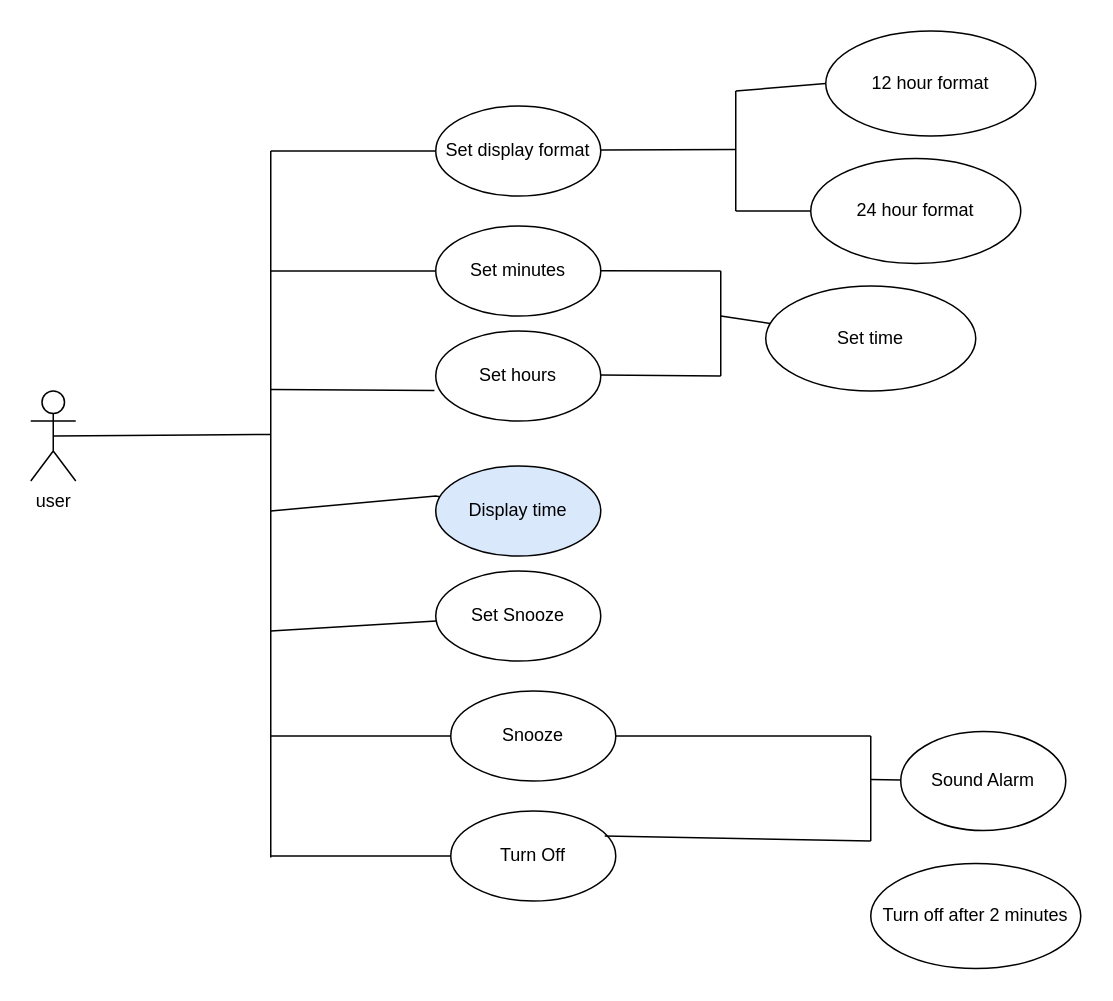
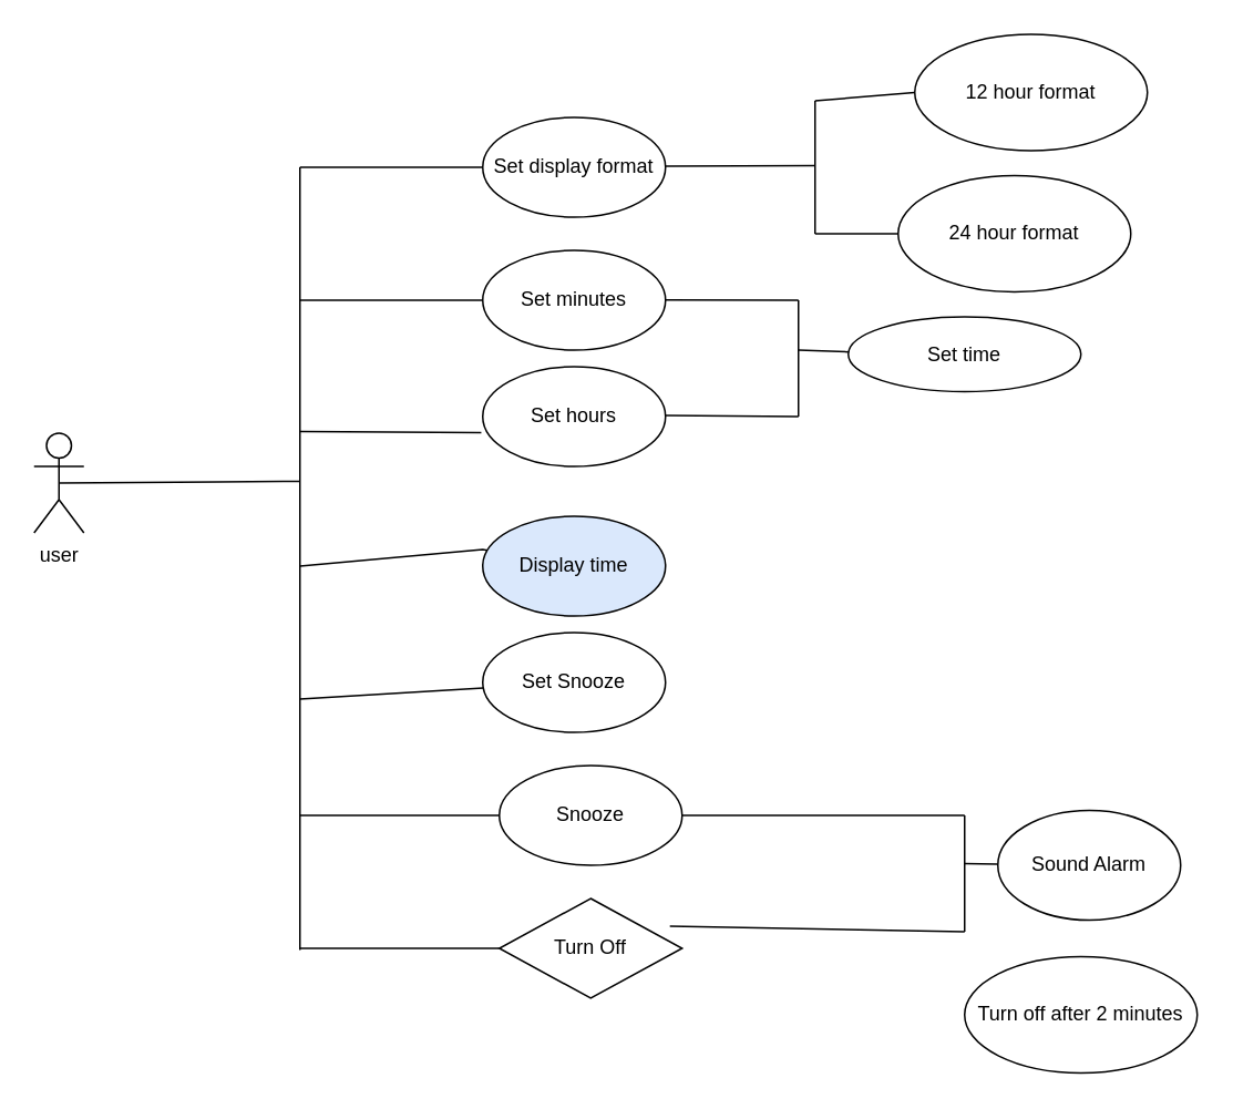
  <mxCell id="0" />
  <mxCell id="1" parent="0" />
  <mxCell id="2" value="user" style="shape=umlActor;html=1;verticalLabelPosition=bottom;verticalAlign=top;align=center;" vertex="1" parent="1"><mxGeometry x="20" y="260" width="30" height="60" as="geometry" /></mxCell>
  <mxCell id="3" value="" style="edgeStyle=none;html=1;endArrow=none;verticalAlign=bottom;rounded=0;exitX=0.5;exitY=0.5;exitDx=0;exitDy=0;exitPerimeter=0;" edge="1" parent="1" source="2"><mxGeometry width="160" relative="1" as="geometry"><mxPoint x="60" y="289.33" as="sourcePoint" /><mxPoint x="180" y="289" as="targetPoint" /><Array as="points"><mxPoint x="130" y="289.33" /></Array></mxGeometry></mxCell>
  <mxCell id="4" value="" style="edgeStyle=none;html=1;endArrow=none;verticalAlign=bottom;rounded=0;entryX=-0.008;entryY=0.66;entryDx=0;entryDy=0;entryPerimeter=0;" edge="1" parent="1" target="15"><mxGeometry width="160" relative="1" as="geometry"><mxPoint x="180" y="259" as="sourcePoint" /><mxPoint x="370" y="258.67" as="targetPoint" /></mxGeometry></mxCell>
  <mxCell id="5" value="" style="edgeStyle=none;html=1;endArrow=none;verticalAlign=bottom;rounded=0;" edge="1" parent="1" target="14"><mxGeometry width="160" relative="1" as="geometry"><mxPoint x="180" y="180" as="sourcePoint" /><mxPoint x="370" y="180" as="targetPoint" /></mxGeometry></mxCell>
  <mxCell id="6" value="" style="edgeStyle=none;html=1;endArrow=none;verticalAlign=bottom;rounded=0;" edge="1" parent="1" target="13"><mxGeometry width="160" relative="1" as="geometry"><mxPoint x="180" y="100" as="sourcePoint" /><mxPoint x="370" y="100" as="targetPoint" /></mxGeometry></mxCell>
  <mxCell id="7" value="" style="edgeStyle=none;html=1;endArrow=none;verticalAlign=bottom;rounded=0;" edge="1" parent="1" target="16"><mxGeometry width="160" relative="1" as="geometry"><mxPoint x="180" y="340" as="sourcePoint" /><mxPoint x="380" y="340" as="targetPoint" /><Array as="points"><mxPoint x="290" y="330" /></Array></mxGeometry></mxCell>
  <mxCell id="8" value="" style="edgeStyle=none;html=1;endArrow=none;verticalAlign=bottom;rounded=0;" edge="1" parent="1" target="17"><mxGeometry width="160" relative="1" as="geometry"><mxPoint x="180" y="420" as="sourcePoint" /><mxPoint x="380" y="420" as="targetPoint" /></mxGeometry></mxCell>
  <mxCell id="9" value="" style="edgeStyle=none;html=1;endArrow=none;verticalAlign=bottom;rounded=0;" edge="1" parent="1" target="18"><mxGeometry width="160" relative="1" as="geometry"><mxPoint x="180" y="490" as="sourcePoint" /><mxPoint x="380" y="490" as="targetPoint" /></mxGeometry></mxCell>
  <mxCell id="10" value="" style="edgeStyle=none;html=1;endArrow=none;verticalAlign=bottom;rounded=0;" edge="1" parent="1" target="19"><mxGeometry width="160" relative="1" as="geometry"><mxPoint x="180" y="570" as="sourcePoint" /><mxPoint x="370" y="570" as="targetPoint" /></mxGeometry></mxCell>
  <mxCell id="11" value="" style="edgeStyle=none;html=1;endArrow=none;verticalAlign=bottom;rounded=0;" edge="1" parent="1"><mxGeometry width="160" relative="1" as="geometry"><mxPoint x="180" y="100" as="sourcePoint" /><mxPoint x="180" y="290" as="targetPoint" /></mxGeometry></mxCell>
  <mxCell id="12" value="" style="edgeStyle=none;html=1;endArrow=none;verticalAlign=bottom;rounded=0;" edge="1" parent="1"><mxGeometry width="160" relative="1" as="geometry"><mxPoint x="180" y="290" as="sourcePoint" /><mxPoint x="180" y="571.032" as="targetPoint" /></mxGeometry></mxCell>
  <mxCell id="13" value="Set display format" style="ellipse;whiteSpace=wrap;html=1;" vertex="1" parent="1"><mxGeometry x="290" y="70" width="110" height="60" as="geometry" /></mxCell>
  <mxCell id="14" value="Set minutes" style="ellipse;whiteSpace=wrap;html=1;" vertex="1" parent="1"><mxGeometry x="290" y="150" width="110" height="60" as="geometry" /></mxCell>
  <mxCell id="15" value="Set hours" style="ellipse;whiteSpace=wrap;html=1;" vertex="1" parent="1"><mxGeometry x="290" y="220" width="110" height="60" as="geometry" /></mxCell>
  <mxCell id="16" value="Display time" style="ellipse;whiteSpace=wrap;html=1;fillColor=#dae8fc;" vertex="1" parent="1"><mxGeometry x="290" y="310" width="110" height="60" as="geometry" /></mxCell>
  <mxCell id="17" value="Set Snooze" style="ellipse;whiteSpace=wrap;html=1;" vertex="1" parent="1"><mxGeometry x="290" y="380" width="110" height="60" as="geometry" /></mxCell>
  <mxCell id="18" value="Snooze" style="ellipse;whiteSpace=wrap;html=1;" vertex="1" parent="1"><mxGeometry x="300" y="460" width="110" height="60" as="geometry" /></mxCell>
- <mxCell id="19" value="Turn Off" style="ellipse;whiteSpace=wrap;html=1;" vertex="1" parent="1"><mxGeometry x="300" y="540" width="110" height="60" as="geometry" /></mxCell>
+ <mxCell id="19" value="Turn Off" style="rhombus;whiteSpace=wrap;html=1;" vertex="1" parent="1"><mxGeometry x="300" y="540" width="110" height="60" as="geometry" /></mxCell>
  <mxCell id="20" value="" style="edgeStyle=none;html=1;endArrow=none;verticalAlign=bottom;rounded=0;" edge="1" parent="1" source="18"><mxGeometry width="160" relative="1" as="geometry"><mxPoint x="510" y="480" as="sourcePoint" /><mxPoint x="580" y="490" as="targetPoint" /></mxGeometry></mxCell>
  <mxCell id="21" value="" style="edgeStyle=none;html=1;endArrow=none;verticalAlign=bottom;rounded=0;exitX=0.933;exitY=0.279;exitDx=0;exitDy=0;exitPerimeter=0;" edge="1" parent="1" source="19"><mxGeometry width="160" relative="1" as="geometry"><mxPoint x="520" y="560" as="sourcePoint" /><mxPoint x="580" y="560" as="targetPoint" /></mxGeometry></mxCell>
  <mxCell id="22" value="" style="edgeStyle=none;html=1;endArrow=none;verticalAlign=bottom;rounded=0;" edge="1" parent="1"><mxGeometry width="160" relative="1" as="geometry"><mxPoint x="580" y="490" as="sourcePoint" /><mxPoint x="580" y="560" as="targetPoint" /></mxGeometry></mxCell>
  <mxCell id="23" value="" style="edgeStyle=none;html=1;endArrow=none;verticalAlign=bottom;rounded=0;" edge="1" parent="1" target="24"><mxGeometry width="160" relative="1" as="geometry"><mxPoint x="580" y="519" as="sourcePoint" /><mxPoint x="640" y="519" as="targetPoint" /></mxGeometry></mxCell>
  <mxCell id="24" value="Sound Alarm" style="ellipse;whiteSpace=wrap;html=1;" vertex="1" parent="1"><mxGeometry x="600" y="487" width="110" height="66" as="geometry" /></mxCell>
  <mxCell id="25" value="Turn off after 2 minutes" style="ellipse;whiteSpace=wrap;html=1;" vertex="1" parent="1"><mxGeometry x="580" y="575" width="140" height="70" as="geometry" /></mxCell>
  <mxCell id="26" value="" style="edgeStyle=none;html=1;endArrow=none;verticalAlign=bottom;rounded=0;" edge="1" parent="1"><mxGeometry width="160" relative="1" as="geometry"><mxPoint x="400" y="99.41" as="sourcePoint" /><mxPoint x="490" y="99" as="targetPoint" /></mxGeometry></mxCell>
  <mxCell id="27" value="" style="edgeStyle=none;html=1;endArrow=none;verticalAlign=bottom;rounded=0;" edge="1" parent="1"><mxGeometry width="160" relative="1" as="geometry"><mxPoint x="490" y="60" as="sourcePoint" /><mxPoint x="490" y="140" as="targetPoint" /></mxGeometry></mxCell>
  <mxCell id="28" value="" style="edgeStyle=none;html=1;endArrow=none;verticalAlign=bottom;rounded=0;entryX=0;entryY=0.5;entryDx=0;entryDy=0;" edge="1" parent="1" target="31"><mxGeometry width="160" relative="1" as="geometry"><mxPoint x="490" y="60" as="sourcePoint" /><mxPoint x="570" y="60" as="targetPoint" /></mxGeometry></mxCell>
  <mxCell id="29" value="" style="edgeStyle=none;html=1;endArrow=none;verticalAlign=bottom;rounded=0;" edge="1" parent="1" target="30"><mxGeometry width="160" relative="1" as="geometry"><mxPoint x="490" y="140" as="sourcePoint" /><mxPoint x="570" y="140" as="targetPoint" /></mxGeometry></mxCell>
  <mxCell id="30" value="24 hour format" style="ellipse;whiteSpace=wrap;html=1;" vertex="1" parent="1"><mxGeometry x="540" y="105" width="140" height="70" as="geometry" /></mxCell>
  <mxCell id="31" value="12 hour format" style="ellipse;whiteSpace=wrap;html=1;" vertex="1" parent="1"><mxGeometry x="550" y="20" width="140" height="70" as="geometry" /></mxCell>
  <mxCell id="32" value="" style="edgeStyle=none;html=1;endArrow=none;verticalAlign=bottom;rounded=0;" edge="1" parent="1"><mxGeometry width="160" relative="1" as="geometry"><mxPoint x="400" y="249.41" as="sourcePoint" /><mxPoint x="480" y="250" as="targetPoint" /></mxGeometry></mxCell>
  <mxCell id="33" value="" style="edgeStyle=none;html=1;endArrow=none;verticalAlign=bottom;rounded=0;" edge="1" parent="1"><mxGeometry width="160" relative="1" as="geometry"><mxPoint x="400" y="179.88" as="sourcePoint" /><mxPoint x="480" y="180" as="targetPoint" /></mxGeometry></mxCell>
  <mxCell id="34" value="" style="edgeStyle=none;html=1;endArrow=none;verticalAlign=bottom;rounded=0;" edge="1" parent="1"><mxGeometry width="160" relative="1" as="geometry"><mxPoint x="480" y="180" as="sourcePoint" /><mxPoint x="480" y="250" as="targetPoint" /></mxGeometry></mxCell>
  <mxCell id="35" value="" style="edgeStyle=none;html=1;endArrow=none;verticalAlign=bottom;rounded=0;" edge="1" parent="1" target="36"><mxGeometry width="160" relative="1" as="geometry"><mxPoint x="480" y="210" as="sourcePoint" /><mxPoint x="640" y="210" as="targetPoint" /></mxGeometry></mxCell>
- <mxCell id="36" value="Set time" style="ellipse;whiteSpace=wrap;html=1;" vertex="1" parent="1"><mxGeometry x="510" y="190" width="140" height="70" as="geometry" /></mxCell>
+ <mxCell id="36" value="Set time" style="ellipse;whiteSpace=wrap;html=1;" vertex="1" parent="1"><mxGeometry x="510" y="190" width="140" height="45" as="geometry" /></mxCell>
